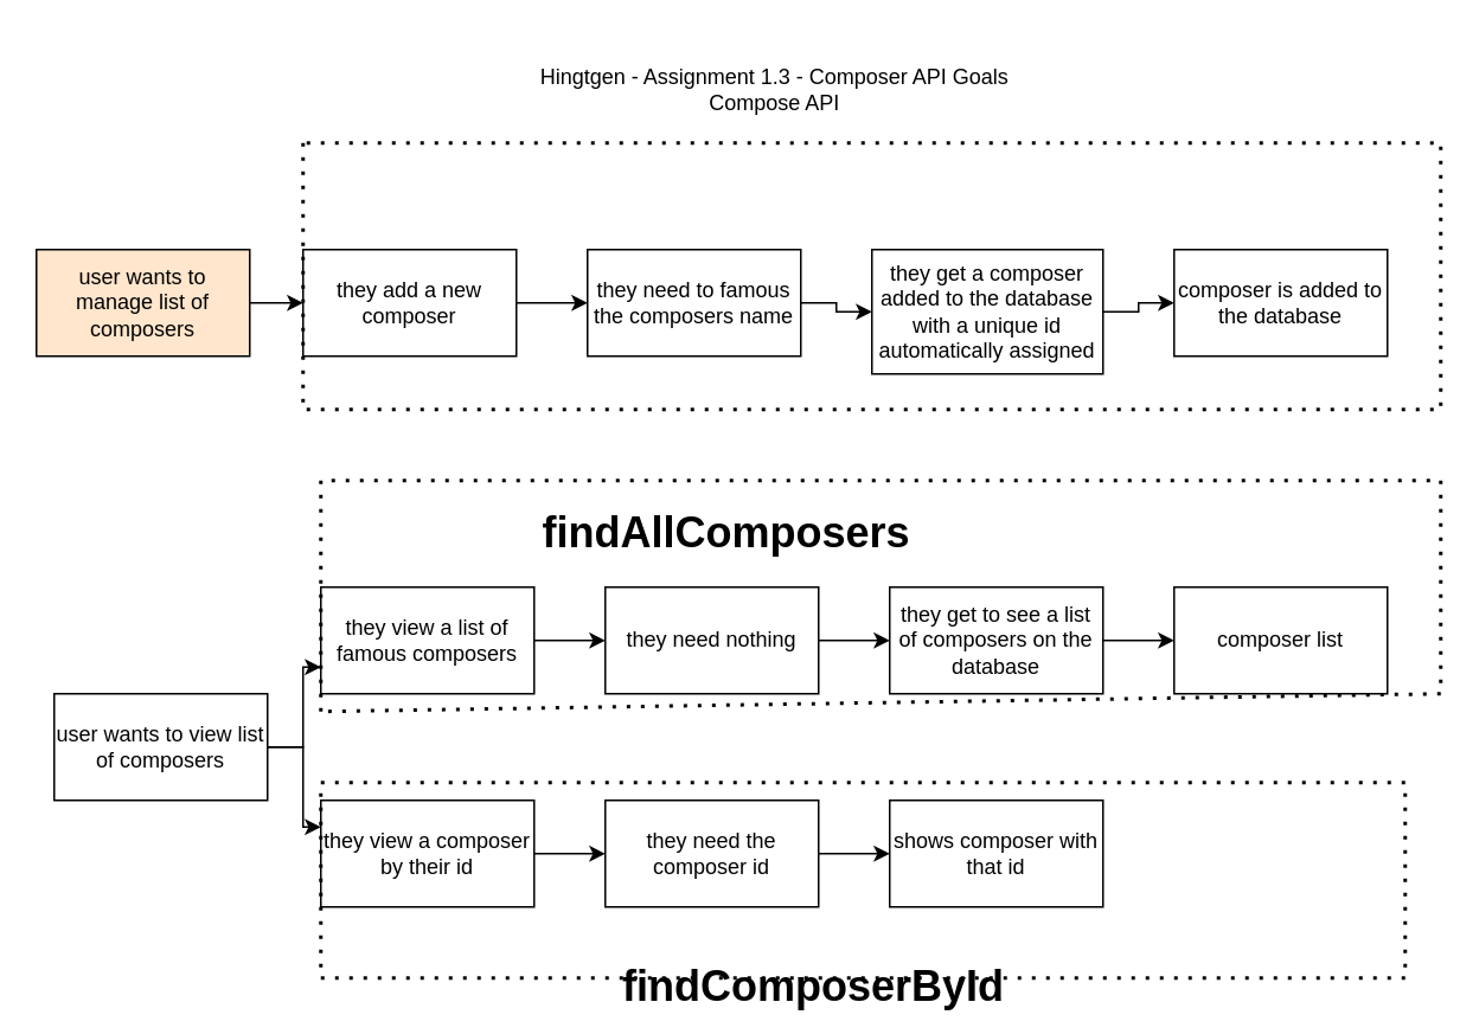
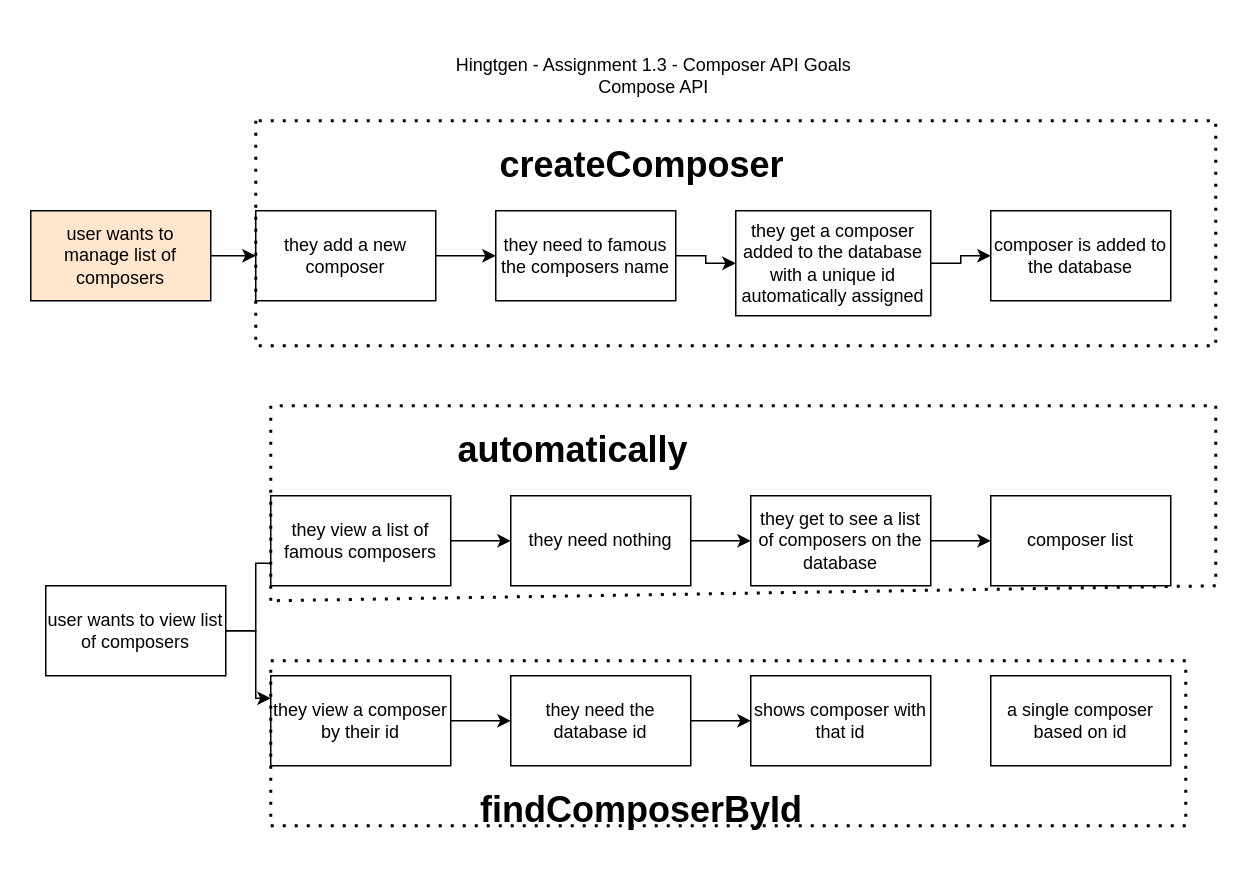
  <mxCell id="0" />
  <mxCell id="1" parent="0" />
  <mxCell id="2" value="Hingtgen - Assignment 1.3 - Composer API Goals&lt;br&gt;Compose API" style="text;html=1;strokeColor=none;fillColor=none;align=center;verticalAlign=middle;whiteSpace=wrap;rounded=0;" vertex="1" parent="1"><mxGeometry x="283" y="20" width="305" height="60" as="geometry" /></mxCell>
  <mxCell id="3" style="edgeStyle=orthogonalEdgeStyle;rounded=0;orthogonalLoop=1;jettySize=auto;html=1;exitX=1;exitY=0.5;exitDx=0;exitDy=0;entryX=0;entryY=0.5;entryDx=0;entryDy=0;" edge="1" parent="1" source="4" target="17"><mxGeometry relative="1" as="geometry" /></mxCell>
  <mxCell id="4" value="they view a list of famous composers" style="rounded=0;whiteSpace=wrap;html=1;" vertex="1" parent="1"><mxGeometry x="180" y="330" width="120" height="60" as="geometry" /></mxCell>
  <mxCell id="5" style="edgeStyle=orthogonalEdgeStyle;rounded=0;orthogonalLoop=1;jettySize=auto;html=1;exitX=1;exitY=0.5;exitDx=0;exitDy=0;entryX=0;entryY=0.5;entryDx=0;entryDy=0;" edge="1" parent="1" source="6" target="19"><mxGeometry relative="1" as="geometry" /></mxCell>
  <mxCell id="6" value="they view a composer by their id" style="rounded=0;whiteSpace=wrap;html=1;" vertex="1" parent="1"><mxGeometry x="180" y="450" width="120" height="60" as="geometry" /></mxCell>
  <mxCell id="7" style="edgeStyle=orthogonalEdgeStyle;rounded=0;orthogonalLoop=1;jettySize=auto;html=1;exitX=1;exitY=0.5;exitDx=0;exitDy=0;entryX=0;entryY=0.5;entryDx=0;entryDy=0;" edge="1" parent="1" source="8" target="15"><mxGeometry relative="1" as="geometry" /></mxCell>
  <mxCell id="8" value="they add a new composer" style="rounded=0;whiteSpace=wrap;html=1;" vertex="1" parent="1"><mxGeometry x="170" y="140" width="120" height="60" as="geometry" /></mxCell>
  <mxCell id="9" style="edgeStyle=orthogonalEdgeStyle;rounded=0;orthogonalLoop=1;jettySize=auto;html=1;exitX=1;exitY=0.5;exitDx=0;exitDy=0;entryX=0;entryY=0.5;entryDx=0;entryDy=0;" edge="1" parent="1" source="10" target="8"><mxGeometry relative="1" as="geometry" /></mxCell>
  <mxCell id="10" value="user wants to manage list of composers" style="rounded=0;whiteSpace=wrap;html=1;fillColor=#ffe6cc;" vertex="1" parent="1"><mxGeometry x="20" y="140" width="120" height="60" as="geometry" /></mxCell>
- <mxCell id="11" style="edgeStyle=orthogonalEdgeStyle;rounded=0;orthogonalLoop=1;jettySize=auto;html=1;entryX=0;entryY=0.75;entryDx=0;entryDy=0;" edge="1" parent="1" source="13" target="4"><mxGeometry relative="1" as="geometry" /></mxCell>
+ <mxCell id="11" style="edgeStyle=orthogonalEdgeStyle;rounded=0;orthogonalLoop=1;jettySize=auto;html=1;entryX=0;entryY=0.75;entryDx=0;entryDy=0;endArrow=none;" edge="1" parent="1" source="13" target="4"><mxGeometry relative="1" as="geometry" /></mxCell>
  <mxCell id="12" style="edgeStyle=orthogonalEdgeStyle;rounded=0;orthogonalLoop=1;jettySize=auto;html=1;exitX=1;exitY=0.5;exitDx=0;exitDy=0;entryX=0;entryY=0.25;entryDx=0;entryDy=0;" edge="1" parent="1" source="13" target="6"><mxGeometry relative="1" as="geometry" /></mxCell>
  <mxCell id="13" value="user wants to view list of composers" style="rounded=0;whiteSpace=wrap;html=1;" vertex="1" parent="1"><mxGeometry x="30" y="390" width="120" height="60" as="geometry" /></mxCell>
  <mxCell id="14" style="edgeStyle=orthogonalEdgeStyle;rounded=0;orthogonalLoop=1;jettySize=auto;html=1;entryX=0;entryY=0.5;entryDx=0;entryDy=0;" edge="1" parent="1" source="15" target="21"><mxGeometry relative="1" as="geometry" /></mxCell>
  <mxCell id="15" value="they need to famous the composers name" style="rounded=0;whiteSpace=wrap;html=1;" vertex="1" parent="1"><mxGeometry x="330" y="140" width="120" height="60" as="geometry" /></mxCell>
  <mxCell id="16" style="edgeStyle=orthogonalEdgeStyle;rounded=0;orthogonalLoop=1;jettySize=auto;html=1;exitX=1;exitY=0.5;exitDx=0;exitDy=0;entryX=0;entryY=0.5;entryDx=0;entryDy=0;" edge="1" parent="1" source="17" target="23"><mxGeometry relative="1" as="geometry" /></mxCell>
  <mxCell id="17" value="they need nothing" style="rounded=0;whiteSpace=wrap;html=1;" vertex="1" parent="1"><mxGeometry x="340" y="330" width="120" height="60" as="geometry" /></mxCell>
  <mxCell id="18" style="edgeStyle=orthogonalEdgeStyle;rounded=0;orthogonalLoop=1;jettySize=auto;html=1;exitX=1;exitY=0.5;exitDx=0;exitDy=0;entryX=0;entryY=0.5;entryDx=0;entryDy=0;" edge="1" parent="1" source="19" target="24"><mxGeometry relative="1" as="geometry" /></mxCell>
- <mxCell id="19" value="they need the composer id" style="rounded=0;whiteSpace=wrap;html=1;" vertex="1" parent="1"><mxGeometry x="340" y="450" width="120" height="60" as="geometry" /></mxCell>
+ <mxCell id="19" value="they need the database id" style="rounded=0;whiteSpace=wrap;html=1;" vertex="1" parent="1"><mxGeometry x="340" y="450" width="120" height="60" as="geometry" /></mxCell>
  <mxCell id="20" style="edgeStyle=orthogonalEdgeStyle;rounded=0;orthogonalLoop=1;jettySize=auto;html=1;exitX=1;exitY=0.5;exitDx=0;exitDy=0;entryX=0;entryY=0.5;entryDx=0;entryDy=0;" edge="1" parent="1" source="21" target="25"><mxGeometry relative="1" as="geometry" /></mxCell>
  <mxCell id="21" value="they get a composer added to the database with a unique id automatically assigned" style="rounded=0;whiteSpace=wrap;html=1;" vertex="1" parent="1"><mxGeometry x="490" y="140" width="130" height="70" as="geometry" /></mxCell>
  <mxCell id="22" style="edgeStyle=orthogonalEdgeStyle;rounded=0;orthogonalLoop=1;jettySize=auto;html=1;exitX=1;exitY=0.5;exitDx=0;exitDy=0;entryX=0;entryY=0.5;entryDx=0;entryDy=0;" edge="1" parent="1" source="23" target="26"><mxGeometry relative="1" as="geometry" /></mxCell>
  <mxCell id="23" value="they get to see a list of composers on the database" style="rounded=0;whiteSpace=wrap;html=1;" vertex="1" parent="1"><mxGeometry x="500" y="330" width="120" height="60" as="geometry" /></mxCell>
  <mxCell id="24" value="shows composer with that id" style="rounded=0;whiteSpace=wrap;html=1;" vertex="1" parent="1"><mxGeometry x="500" y="450" width="120" height="60" as="geometry" /></mxCell>
  <mxCell id="25" value="composer is added to the database" style="rounded=0;whiteSpace=wrap;html=1;" vertex="1" parent="1"><mxGeometry x="660" y="140" width="120" height="60" as="geometry" /></mxCell>
  <mxCell id="26" value="composer list" style="rounded=0;whiteSpace=wrap;html=1;" vertex="1" parent="1"><mxGeometry x="660" y="330" width="120" height="60" as="geometry" /></mxCell>
- <mxCell id="28" value="&lt;h1&gt;findAllComposers&lt;/h1&gt;" style="text;html=1;strokeColor=none;fillColor=none;spacing=5;spacingTop=-20;whiteSpace=wrap;overflow=hidden;rounded=0;" vertex="1" parent="1"><mxGeometry x="300" y="280" width="270" height="40" as="geometry" /></mxCell>
- <mxCell id="29" value="&lt;h1&gt;findComposerById&lt;/h1&gt;" style="text;html=1;strokeColor=none;fillColor=none;spacing=5;spacingTop=-20;whiteSpace=wrap;overflow=hidden;rounded=0;" vertex="1" parent="1"><mxGeometry x="345" y="535" width="240" height="40" as="geometry" /></mxCell>
+ <mxCell id="27" value="a single composer based on id" style="rounded=0;whiteSpace=wrap;html=1;" vertex="1" parent="1"><mxGeometry x="660" y="450" width="120" height="60" as="geometry" /></mxCell>
+ <mxCell id="28" value="&lt;h1&gt;automatically&lt;/h1&gt;" style="text;html=1;strokeColor=none;fillColor=none;spacing=5;spacingTop=-20;whiteSpace=wrap;overflow=hidden;rounded=0;" vertex="1" parent="1"><mxGeometry x="300" y="280" width="270" height="40" as="geometry" /></mxCell>
+ <mxCell id="29" value="&lt;h1&gt;findComposerById&lt;/h1&gt;" style="text;html=1;strokeColor=none;fillColor=none;spacing=5;spacingTop=-20;whiteSpace=wrap;overflow=hidden;rounded=0;" vertex="1" parent="1"><mxGeometry x="315" y="520" width="240" height="40" as="geometry" /></mxCell>
+ <mxCell id="30" value="&lt;h1&gt;createComposer&lt;/h1&gt;" style="text;html=1;strokeColor=none;fillColor=none;spacing=5;spacingTop=-20;whiteSpace=wrap;overflow=hidden;rounded=0;" vertex="1" parent="1"><mxGeometry x="328" y="90" width="215" height="40" as="geometry" /></mxCell>
  <mxCell id="31" value="" style="endArrow=none;dashed=1;html=1;dashPattern=1 3;strokeWidth=2;rounded=0;" edge="1" parent="1"><mxGeometry width="50" height="50" relative="1" as="geometry"><mxPoint x="180" y="440" as="sourcePoint" /><mxPoint x="180" y="440" as="targetPoint" /><Array as="points"><mxPoint x="790" y="440" /><mxPoint x="790" y="550" /><mxPoint x="180" y="550" /></Array></mxGeometry></mxCell>
  <mxCell id="32" value="" style="endArrow=none;dashed=1;html=1;dashPattern=1 3;strokeWidth=2;rounded=0;" edge="1" parent="1"><mxGeometry width="50" height="50" relative="1" as="geometry"><mxPoint x="180" y="400" as="sourcePoint" /><mxPoint x="180" y="400" as="targetPoint" /><Array as="points"><mxPoint x="180" y="270" /><mxPoint x="810" y="270" /><mxPoint x="810" y="390" /></Array></mxGeometry></mxCell>
  <mxCell id="33" value="" style="endArrow=none;dashed=1;html=1;dashPattern=1 3;strokeWidth=2;rounded=0;" edge="1" parent="1"><mxGeometry width="50" height="50" relative="1" as="geometry"><mxPoint x="170" y="80" as="sourcePoint" /><mxPoint x="170" y="80" as="targetPoint" /><Array as="points"><mxPoint x="170" y="230" /><mxPoint x="810" y="230" /><mxPoint x="810" y="80" /></Array></mxGeometry></mxCell>
